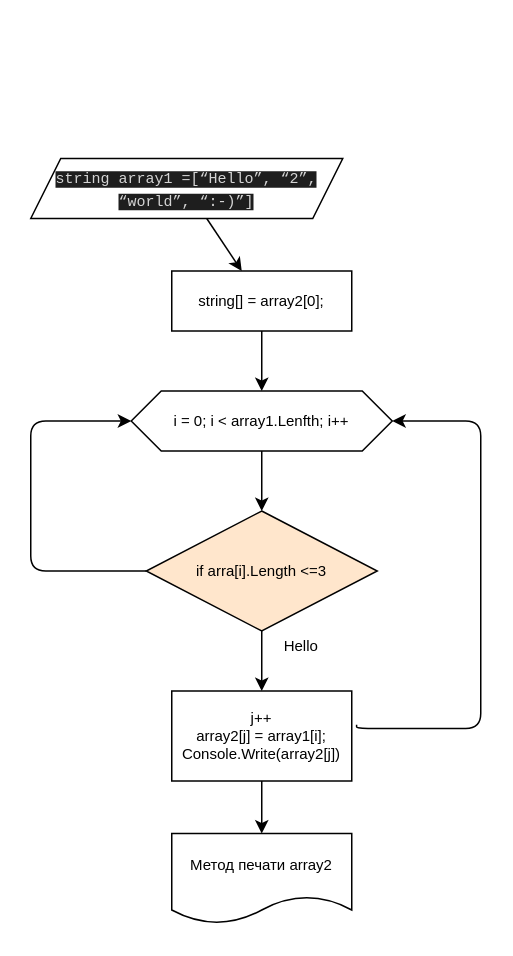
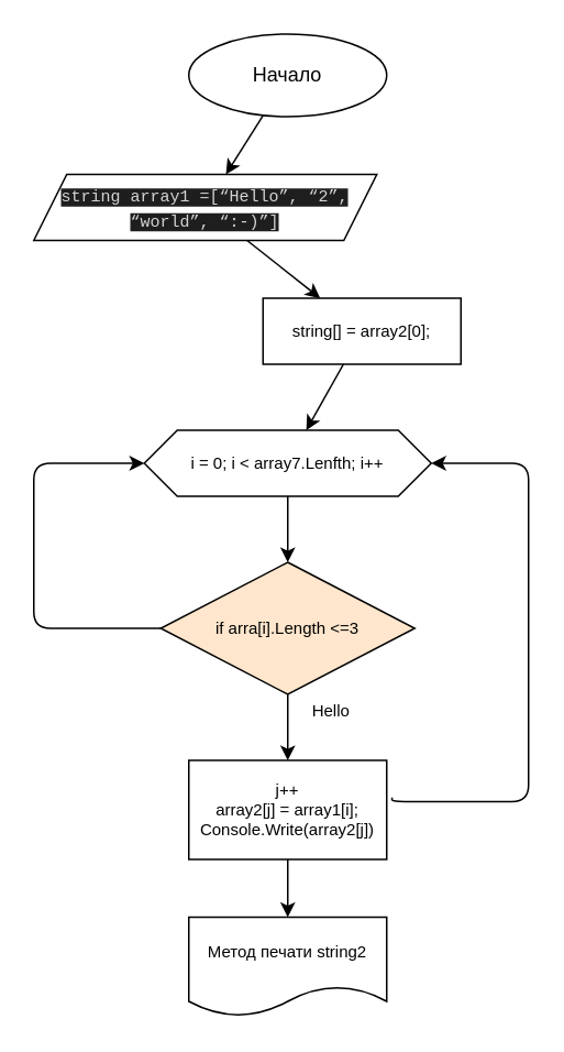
  <mxCell id="0" />
  <mxCell id="1" parent="0" />
+ <mxCell id="2" value="" style="edgeStyle=none;html=1;" edge="1" parent="1" source="3" target="5"><mxGeometry relative="1" as="geometry" /></mxCell>
+ <mxCell id="3" value="Начало" style="ellipse;whiteSpace=wrap;html=1;" vertex="1" parent="1"><mxGeometry x="114" y="20" width="120" height="50" as="geometry" /></mxCell>
  <mxCell id="4" value="" style="edgeStyle=none;html=1;fontSize=10;" edge="1" parent="1" source="5" target="9"><mxGeometry relative="1" as="geometry" /></mxCell>
  <mxCell id="5" value="&lt;span style=&quot;color: rgb(212, 212, 212); font-family: Consolas, &amp;quot;Courier New&amp;quot;, monospace; font-size: 10px; font-style: normal; font-variant-ligatures: normal; font-variant-caps: normal; font-weight: 400; letter-spacing: normal; orphans: 2; text-align: center; text-indent: 0px; text-transform: none; widows: 2; word-spacing: 0px; -webkit-text-stroke-width: 0px; background-color: rgb(30, 30, 30); text-decoration-thickness: initial; text-decoration-style: initial; text-decoration-color: initial; float: none; display: inline !important;&quot;&gt;string array1 =[“Hello”, “2”, “world”, “:-)”]&lt;/span&gt;" style="shape=parallelogram;perimeter=parallelogramPerimeter;whiteSpace=wrap;html=1;fixedSize=1;" vertex="1" parent="1"><mxGeometry x="20" y="105" width="208" height="40" as="geometry" /></mxCell>
  <mxCell id="6" value="" style="edgeStyle=none;html=1;fontSize=10;" edge="1" parent="1" source="7" target="12"><mxGeometry relative="1" as="geometry" /></mxCell>
- <mxCell id="7" value="i = 0; i &amp;lt; array1.Lenfth; i++" style="shape=hexagon;perimeter=hexagonPerimeter2;whiteSpace=wrap;html=1;fixedSize=1;fontSize=10;" vertex="1" parent="1"><mxGeometry x="87" y="260" width="174" height="40" as="geometry" /></mxCell>
+ <mxCell id="7" value="i = 0; i &amp;lt; array7.Lenfth; i++" style="shape=hexagon;perimeter=hexagonPerimeter2;whiteSpace=wrap;html=1;fixedSize=1;fontSize=10;" vertex="1" parent="1"><mxGeometry x="87" y="260" width="174" height="40" as="geometry" /></mxCell>
  <mxCell id="8" value="" style="edgeStyle=none;html=1;fontSize=10;" edge="1" parent="1" source="9" target="7"><mxGeometry relative="1" as="geometry" /></mxCell>
- <mxCell id="9" value="string[] = array2[0];" style="rounded=0;whiteSpace=wrap;html=1;fontSize=10;" vertex="1" parent="1"><mxGeometry x="114" y="180" width="120" height="40" as="geometry" /></mxCell>
+ <mxCell id="9" value="string[] = array2[0];" style="rounded=0;whiteSpace=wrap;html=1;fontSize=10;" vertex="1" parent="1"><mxGeometry x="159" y="180" width="120" height="40" as="geometry" /></mxCell>
  <mxCell id="10" value="" style="edgeStyle=none;html=1;fontSize=10;" edge="1" parent="1" source="12"><mxGeometry relative="1" as="geometry"><mxPoint x="174" y="460" as="targetPoint" /></mxGeometry></mxCell>
  <mxCell id="11" style="edgeStyle=orthogonalEdgeStyle;html=1;entryX=0;entryY=0.5;entryDx=0;entryDy=0;fontSize=10;" edge="1" parent="1" source="12" target="7"><mxGeometry relative="1" as="geometry"><Array as="points"><mxPoint x="20" y="380" /><mxPoint x="20" y="280" /></Array></mxGeometry></mxCell>
  <mxCell id="12" value="if arra[i].Length &amp;lt;=3" style="rhombus;whiteSpace=wrap;html=1;fontSize=10;fillColor=#ffe6cc;" vertex="1" parent="1"><mxGeometry x="97" y="340" width="154" height="80" as="geometry" /></mxCell>
  <mxCell id="13" value="" style="edgeStyle=orthogonalEdgeStyle;html=1;fontSize=10;" edge="1" parent="1" source="14" target="17"><mxGeometry relative="1" as="geometry" /></mxCell>
  <mxCell id="14" value="j++&lt;br&gt;array2[j] = array1[i];&lt;br&gt;Console.Write(array2[j])" style="rounded=0;whiteSpace=wrap;html=1;fontSize=10;" vertex="1" parent="1"><mxGeometry x="114" y="460" width="120" height="60" as="geometry" /></mxCell>
  <mxCell id="15" style="edgeStyle=orthogonalEdgeStyle;html=1;entryX=1;entryY=0.5;entryDx=0;entryDy=0;fontSize=10;exitX=1.027;exitY=0.376;exitDx=0;exitDy=0;exitPerimeter=0;" edge="1" parent="1" source="14" target="7"><mxGeometry relative="1" as="geometry"><mxPoint x="285.962" y="485.048" as="sourcePoint" /><Array as="points"><mxPoint x="237" y="485" /><mxPoint x="320" y="485" /><mxPoint x="320" y="280" /></Array></mxGeometry></mxCell>
  <mxCell id="16" value="Hello" style="text;html=1;align=center;verticalAlign=middle;resizable=0;points=[];autosize=1;strokeColor=none;fillColor=none;fontSize=10;" vertex="1" parent="1"><mxGeometry x="180" y="415" width="40" height="30" as="geometry" /></mxCell>
- <mxCell id="17" value="Метод печати array2" style="shape=document;whiteSpace=wrap;html=1;boundedLbl=1;fontSize=10;" vertex="1" parent="1"><mxGeometry x="114" y="555" width="120" height="60" as="geometry" /></mxCell>
+ <mxCell id="17" value="Метод печати string2" style="shape=document;whiteSpace=wrap;html=1;boundedLbl=1;fontSize=10;" vertex="1" parent="1"><mxGeometry x="114" y="555" width="120" height="60" as="geometry" /></mxCell>
